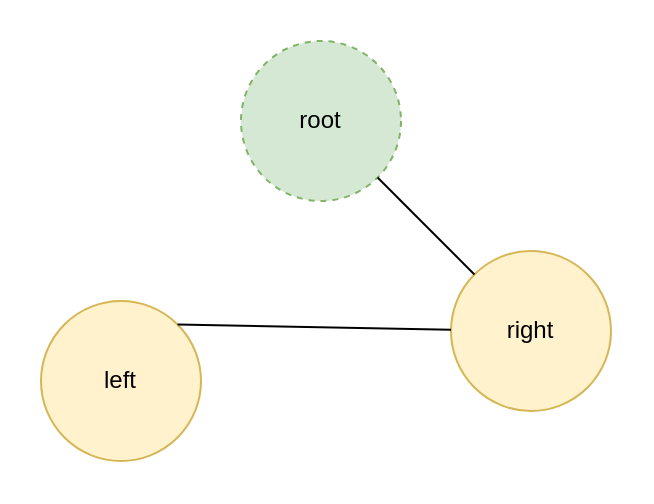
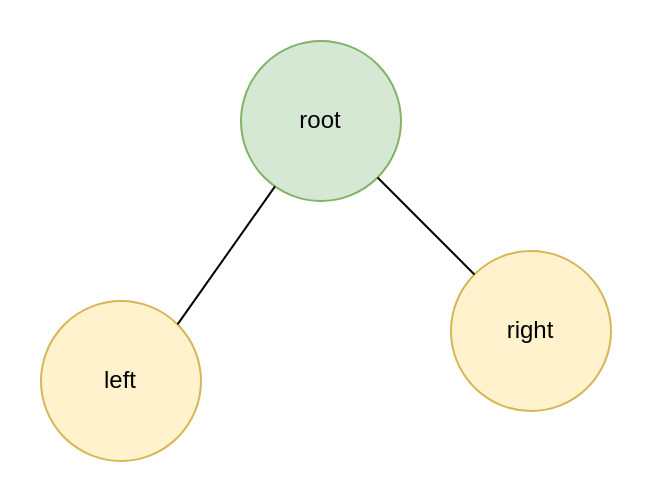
  <mxCell id="0" />
  <mxCell id="1" parent="0" />
- <mxCell id="2" value="root" style="ellipse;whiteSpace=wrap;html=1;aspect=fixed;fillColor=#d5e8d4;strokeColor=#82b366;dashed=1;" parent="1" vertex="1"><mxGeometry x="120" y="20" width="80" height="80" as="geometry" /></mxCell>
+ <mxCell id="2" value="root" style="ellipse;whiteSpace=wrap;html=1;aspect=fixed;fillColor=#d5e8d4;strokeColor=#82b366;" parent="1" vertex="1"><mxGeometry x="120" y="20" width="80" height="80" as="geometry" /></mxCell>
  <mxCell id="3" value="left" style="ellipse;whiteSpace=wrap;html=1;aspect=fixed;fillColor=#fff2cc;strokeColor=#d6b656;" parent="1" vertex="1"><mxGeometry x="20" y="150" width="80" height="80" as="geometry" /></mxCell>
  <mxCell id="4" value="right" style="ellipse;whiteSpace=wrap;html=1;aspect=fixed;fillColor=#fff2cc;strokeColor=#d6b656;" parent="1" vertex="1"><mxGeometry x="225" y="125" width="80" height="80" as="geometry" /></mxCell>
- <mxCell id="5" value="" style="endArrow=none;html=1;exitX=1;exitY=0;exitDx=0;exitDy=0;" parent="1" source="3" target="4" edge="1"><mxGeometry width="50" height="50" relative="1" as="geometry"><mxPoint x="90" y="150" as="sourcePoint" /><mxPoint x="140" y="100" as="targetPoint" /></mxGeometry></mxCell>
+ <mxCell id="5" value="" style="endArrow=none;html=1;exitX=1;exitY=0;exitDx=0;exitDy=0;" parent="1" source="3" target="2" edge="1"><mxGeometry width="50" height="50" relative="1" as="geometry"><mxPoint x="90" y="150" as="sourcePoint" /><mxPoint x="140" y="100" as="targetPoint" /></mxGeometry></mxCell>
  <mxCell id="6" value="" style="endArrow=none;html=1;exitX=1;exitY=1;exitDx=0;exitDy=0;entryX=0;entryY=0;entryDx=0;entryDy=0;" parent="1" source="2" target="4" edge="1"><mxGeometry width="50" height="50" relative="1" as="geometry"><mxPoint x="180" y="140" as="sourcePoint" /><mxPoint x="230" y="90" as="targetPoint" /></mxGeometry></mxCell>
